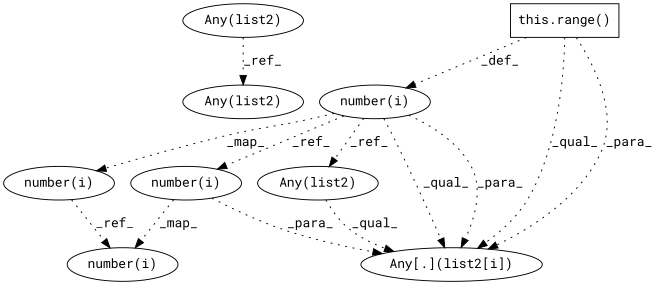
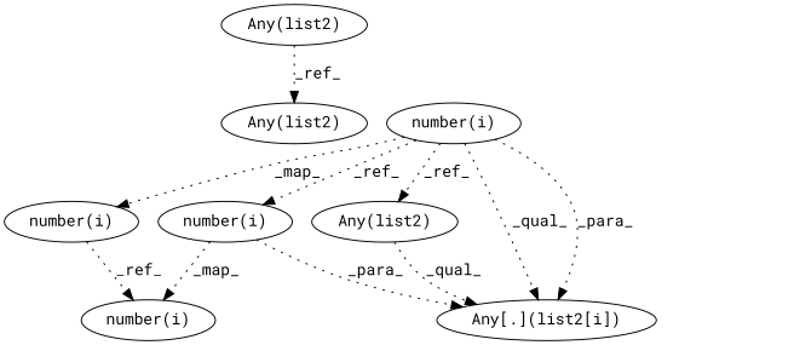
  digraph {
    fontname="Roboto Mono"
    node [fontname="Roboto Mono" shape=ellipse]
    edge [fontname="Roboto Mono" style=dotted]
    n1 [label="Any(list2)"]
    n2 [label="number(i)"]
    n3 [label="number(i)"]
    n4 [label="number(i)"]
    n5 [label="Any(list2)"]
    n6 [label="Any[.](list2[i])"]
    n7 [label="number(i)"]
-   n8 [label="this.range()" shape=box]
    n9 [label="Any(list2)"]
    n2 -> n3 [label=_map_]
    n2 -> n4 [label=_ref_]
    n2 -> n5 [label=_ref_]
    n2 -> n6 [label=_qual_]
    n2 -> n6 [label=_para_]
    n3 -> n7 [label=_ref_]
    n4 -> n6 [label=_para_]
    n4 -> n7 [label=_map_]
    n5 -> n6 [label=_qual_]
-   n8 -> n2 [label=_def_]
-   n8 -> n6 [label=_qual_]
-   n8 -> n6 [label=_para_]
    n9 -> n1 [label=_ref_]
  }
